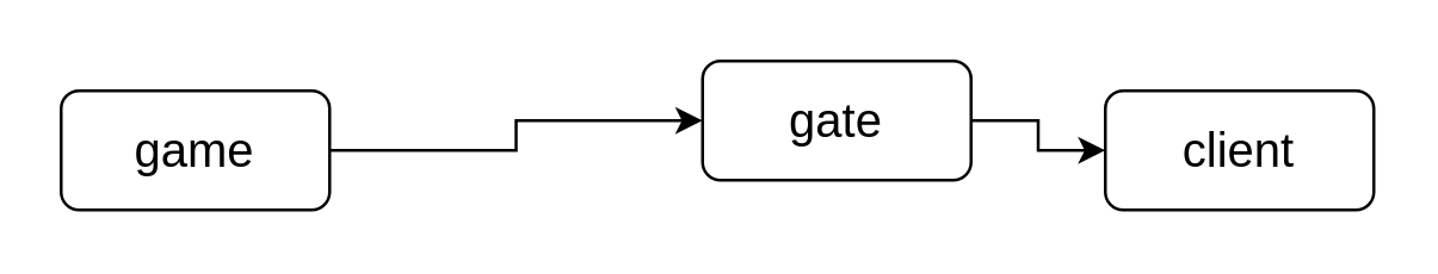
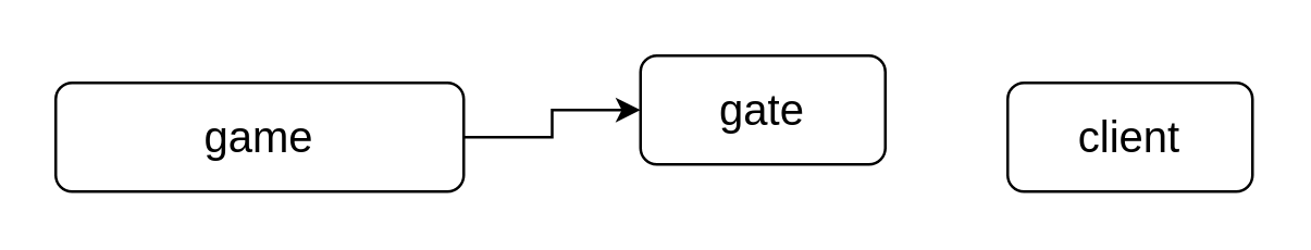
  <mxCell id="0" />
  <mxCell id="1" parent="0" />
  <mxCell id="2" style="edgeStyle=orthogonalEdgeStyle;rounded=0;orthogonalLoop=1;jettySize=auto;html=1;fontSize=16;" edge="1" parent="1" source="3" target="5"><mxGeometry relative="1" as="geometry" /></mxCell>
- <mxCell id="3" value="&lt;font style=&quot;font-size: 16px&quot;&gt;game&lt;/font&gt;" style="rounded=1;whiteSpace=wrap;html=1;" vertex="1" parent="1"><mxGeometry x="20" y="30" width="90" height="40" as="geometry" /></mxCell>
- <mxCell id="4" style="edgeStyle=orthogonalEdgeStyle;rounded=0;orthogonalLoop=1;jettySize=auto;html=1;fontSize=16;" edge="1" parent="1" source="5" target="6"><mxGeometry relative="1" as="geometry" /></mxCell>
+ <mxCell id="3" value="&lt;font style=&quot;font-size: 16px&quot;&gt;game&lt;/font&gt;" style="rounded=1;whiteSpace=wrap;html=1;" vertex="1" parent="1"><mxGeometry x="20" y="30" width="150" height="40" as="geometry" /></mxCell>
  <mxCell id="5" value="&lt;font style=&quot;font-size: 16px&quot;&gt;gate&lt;/font&gt;" style="rounded=1;whiteSpace=wrap;html=1;" vertex="1" parent="1"><mxGeometry x="235" y="20" width="90" height="40" as="geometry" /></mxCell>
  <mxCell id="6" value="&lt;font style=&quot;font-size: 16px&quot;&gt;client&lt;/font&gt;" style="rounded=1;whiteSpace=wrap;html=1;" vertex="1" parent="1"><mxGeometry x="370" y="30" width="90" height="40" as="geometry" /></mxCell>
